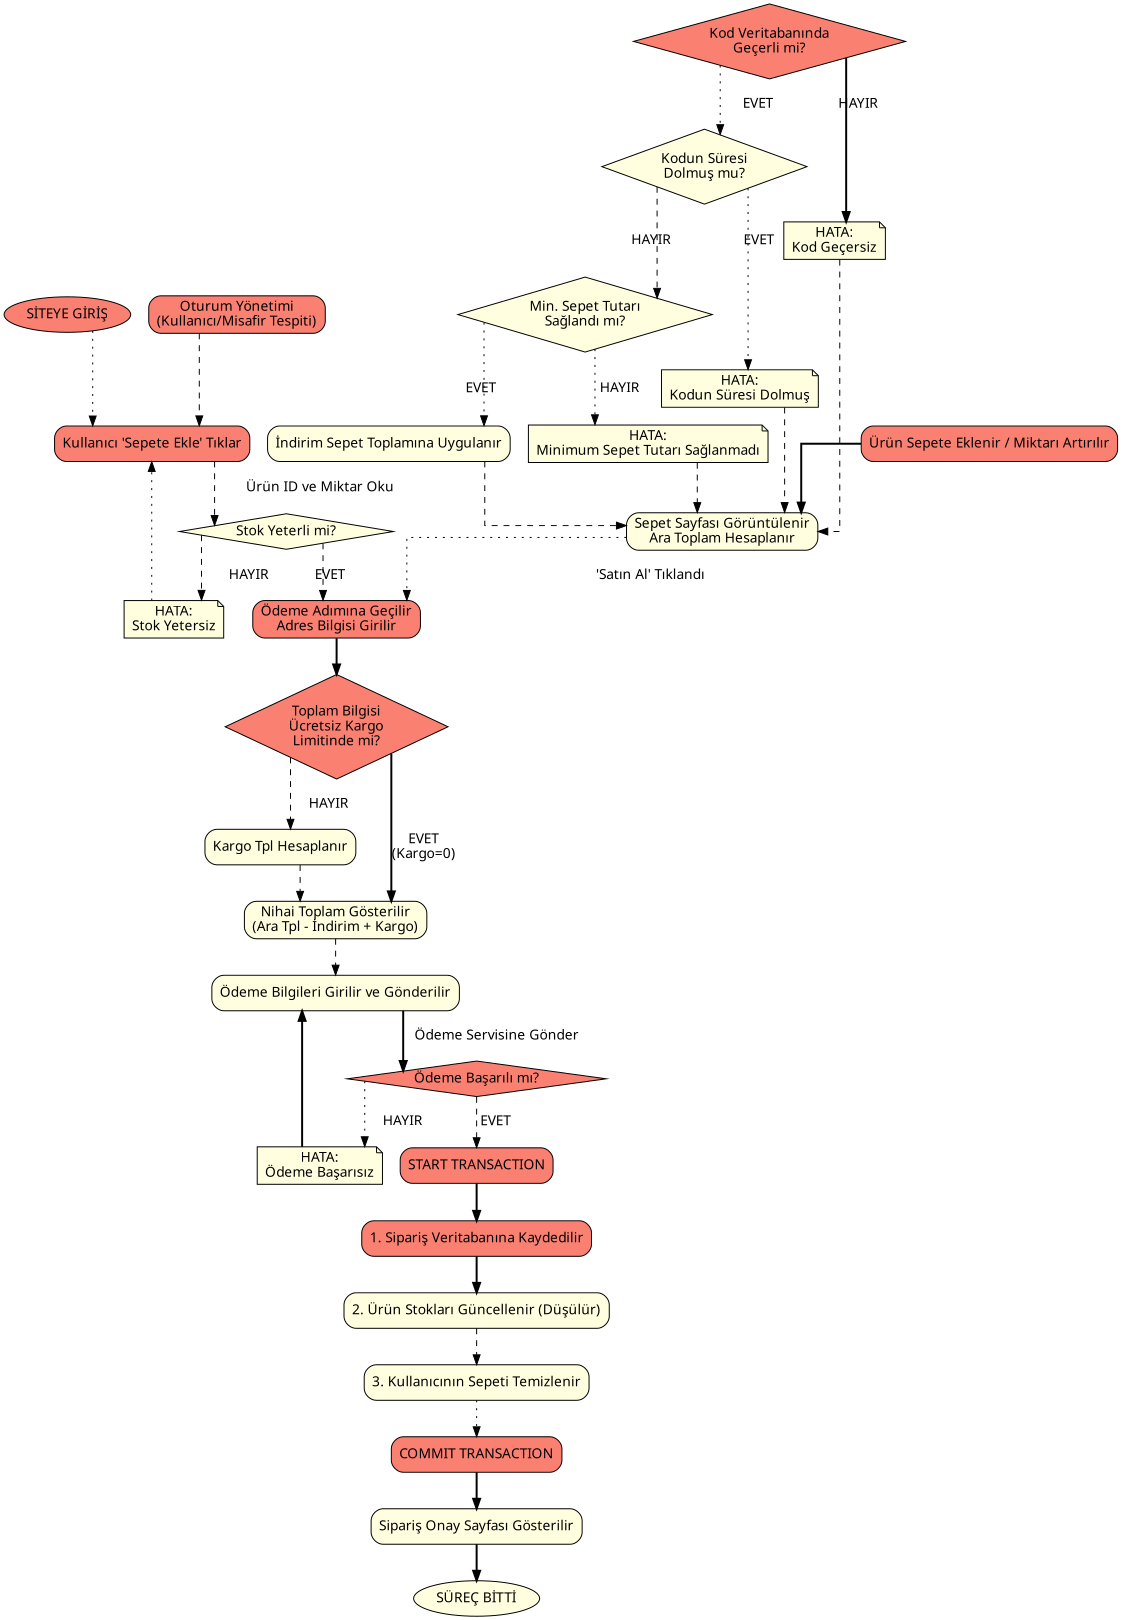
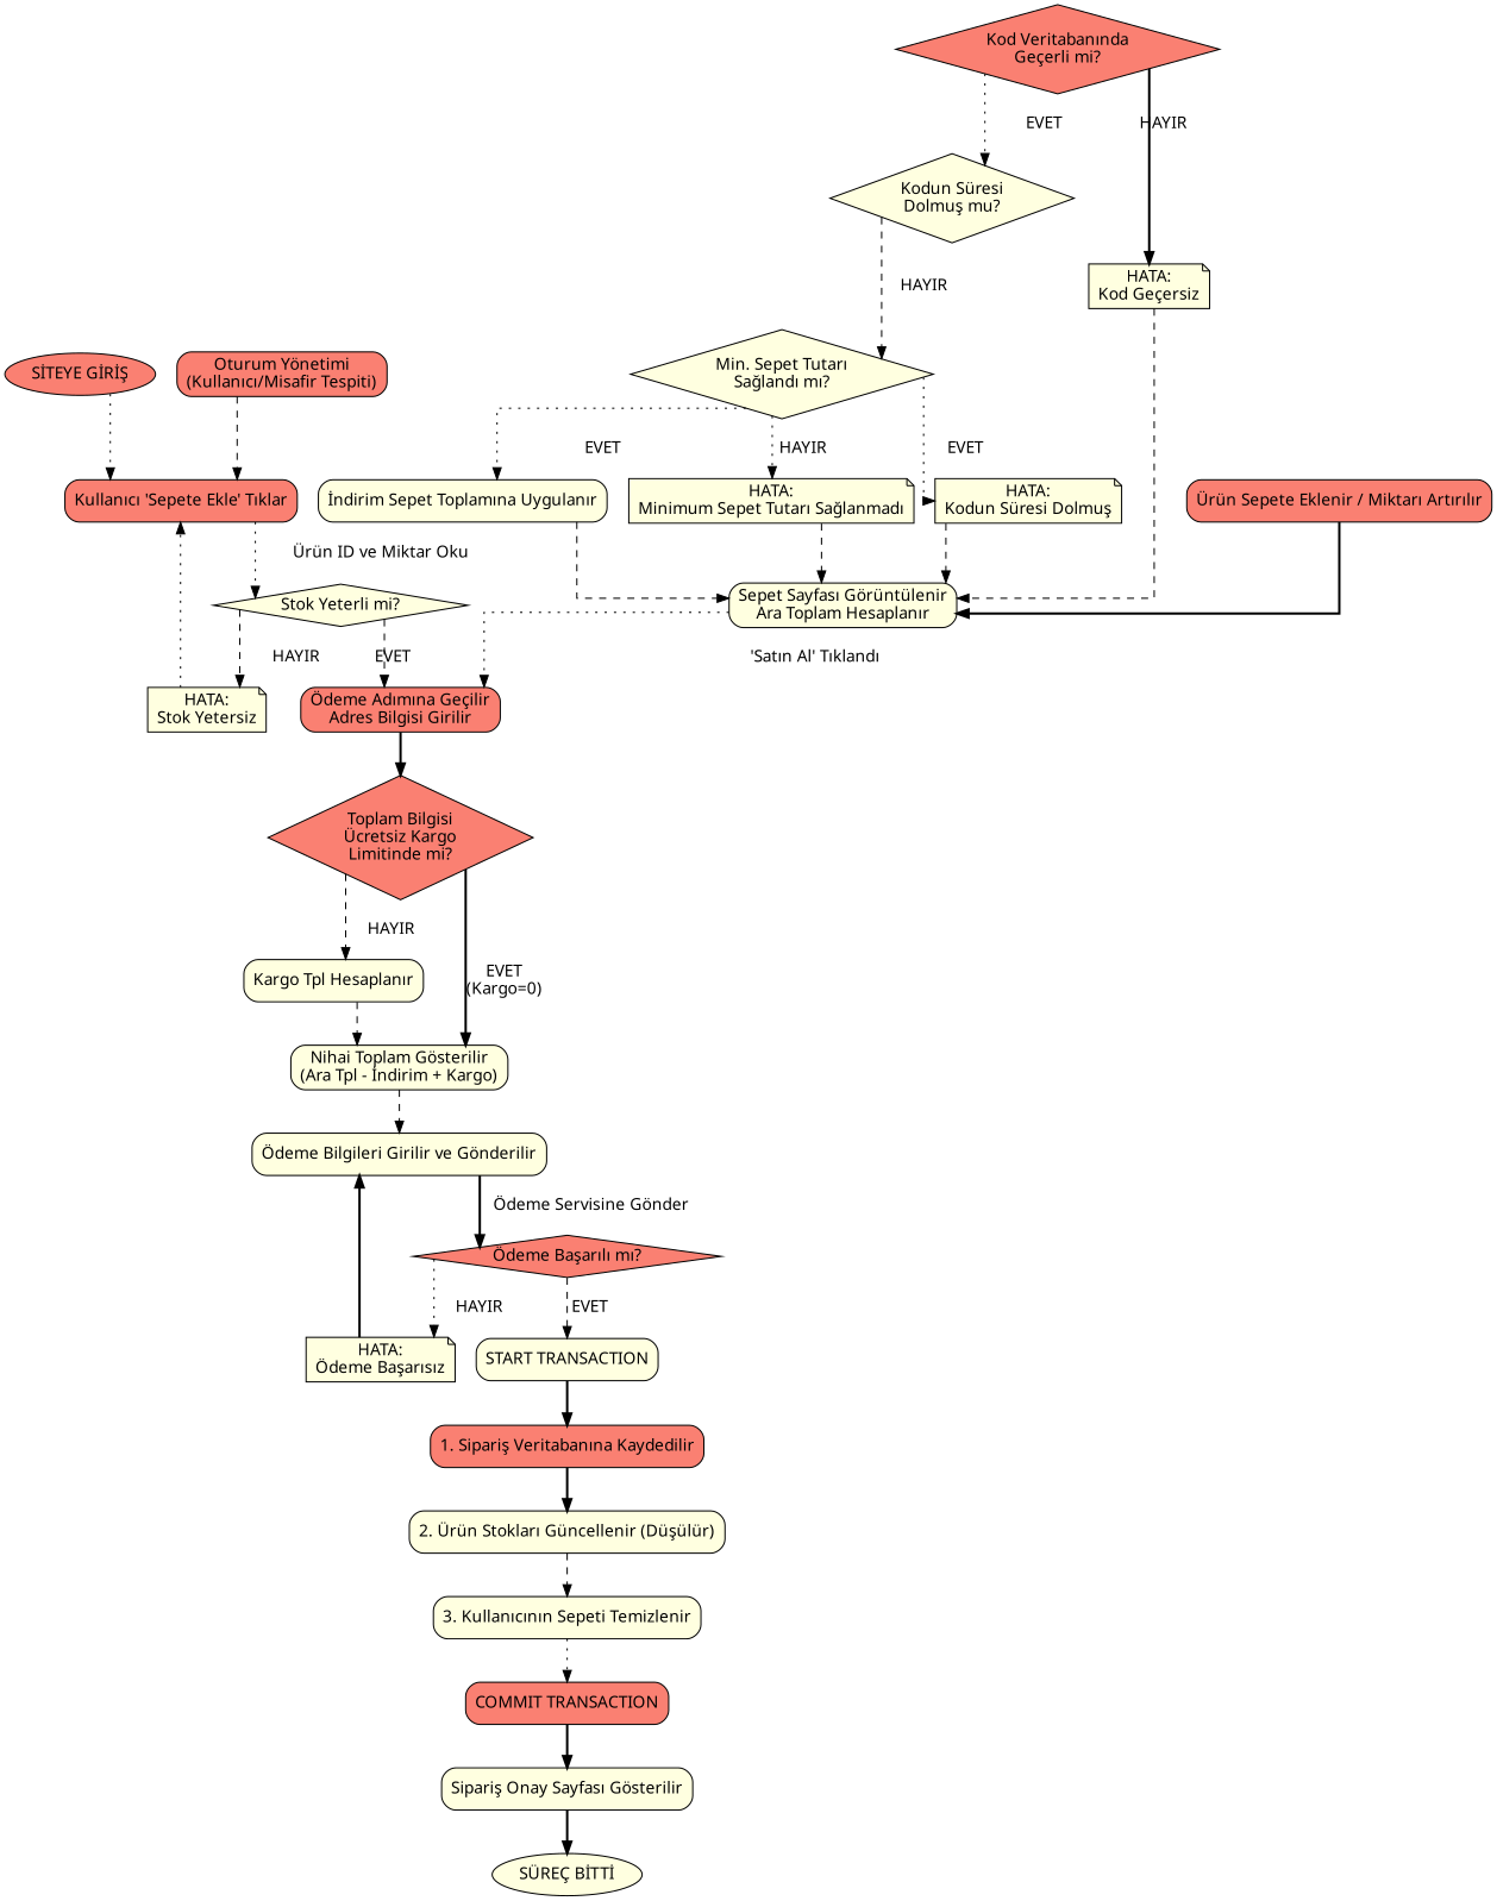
  digraph {
    fontname="Noto Sans"
    rankdir=TB
    splines=ortho
    node [fillcolor=lightyellow fontname="Noto Sans" shape=box style="rounded,filled"]
    edge [fontname="Noto Sans" style=dashed]
    n1 [fillcolor=salmon label="SİTEYE GİRİŞ" shape=ellipse style=filled]
    n2 [fillcolor=salmon label="Kullanıcı 'Sepete Ekle' Tıklar"]
    n3 [fillcolor=salmon label="Oturum Yönetimi\n(Kullanıcı/Misafir Tespiti)"]
    n4 [label="SÜREÇ BİTTİ" shape=ellipse style=filled]
    n5 [label="Stok Yeterli mi?" shape=diamond style=filled]
    n6 [label="HATA:\nStok Yetersiz" shape=note style=filled]
    n7 [fillcolor=salmon label="Ödeme Adımına Geçilir\nAdres Bilgisi Girilir"]
    n8 [fillcolor=salmon label="Ürün Sepete Eklenir / Miktarı Artırılır"]
    n9 [label="Sepet Sayfası Görüntülenir\nAra Toplam Hesaplanır"]
    n10 [fillcolor=salmon label="Kod Veritabanında\nGeçerli mi?" shape=diamond style=filled]
    n11 [label="Kodun Süresi\nDolmuş mu?" shape=diamond style=filled]
    n12 [label="HATA:\nKod Geçersiz" shape=note style=filled]
    n13 [label="Min. Sepet Tutarı\nSağlandı mı?" shape=diamond style=filled]
    n14 [label="HATA:\nKodun Süresi Dolmuş" shape=note style=filled]
    n15 [label="İndirim Sepet Toplamına Uygulanır"]
    n16 [label="HATA:\nMinimum Sepet Tutarı Sağlanmadı" shape=note style=filled]
    n17 [fillcolor=salmon label="Ödeme Başarılı mı?" shape=diamond style=filled]
-   n18 [fillcolor=salmon label="START TRANSACTION"]
+   n18 [label="START TRANSACTION"]
    n19 [label="HATA:\nÖdeme Başarısız" shape=note style=filled]
    n20 [fillcolor=salmon label="1. Sipariş Veritabanına Kaydedilir"]
    n21 [label="Ödeme Bilgileri Girilir ve Gönderilir"]
    n22 [fillcolor=salmon label="Toplam Bilgisi\nÜcretsiz Kargo\nLimitinde mi?" shape=diamond style=filled]
    n23 [label="Kargo Tpl Hesaplanır"]
    n24 [label="Nihai Toplam Gösterilir\n(Ara Tpl - İndirim + Kargo)"]
    n25 [label="2. Ürün Stokları Güncellenir (Düşülür)"]
    n26 [label="3. Kullanıcının Sepeti Temizlenir"]
    n27 [fillcolor=salmon label="COMMIT TRANSACTION"]
    n28 [label="Sipariş Onay Sayfası Gösterilir"]
    n1 -> n2 [style=dotted]
-   n2 -> n5 [label="Ürün ID ve Miktar Oku"]
+   n2 -> n5 [label="Ürün ID ve Miktar Oku" style=dotted]
    n3 -> n2
    n5 -> n6 [label=" HAYIR "]
    n5 -> n7 [label=" EVET "]
    n6 -> n2 [style=dotted]
    n7 -> n22 [style=bold]
    n8 -> n9 [style=bold]
    n9 -> n7 [label="'Satın Al' Tıklandı" style=dotted]
    n10 -> n11 [label=" EVET " style=dotted]
    n10 -> n12 [label=" HAYIR " style=bold]
    n11 -> n13 [label=" HAYIR "]
-   n11 -> n14 [label=" EVET " style=dotted]
+   n13 -> n14 [label=" EVET " style=dotted]
    n12 -> n9
    n13 -> n15 [label=" EVET " style=dotted]
    n13 -> n16 [label=" HAYIR " style=dotted]
    n14 -> n9
    n15 -> n9
    n16 -> n9
    n17 -> n18 [label=" EVET "]
    n17 -> n19 [label=" HAYIR " style=dotted]
    n18 -> n20 [style=bold]
    n19 -> n21 [style=bold]
    n20 -> n25 [style=bold]
    n21 -> n17 [label="Ödeme Servisine Gönder" style=bold]
    n22 -> n23 [label=" HAYIR "]
    n22 -> n24 [label=" EVET \n(Kargo=0)" style=bold]
    n23 -> n24
    n24 -> n21
    n25 -> n26
    n26 -> n27 [style=dotted]
    n27 -> n28 [style=bold]
    n28 -> n4 [style=bold]
  }
